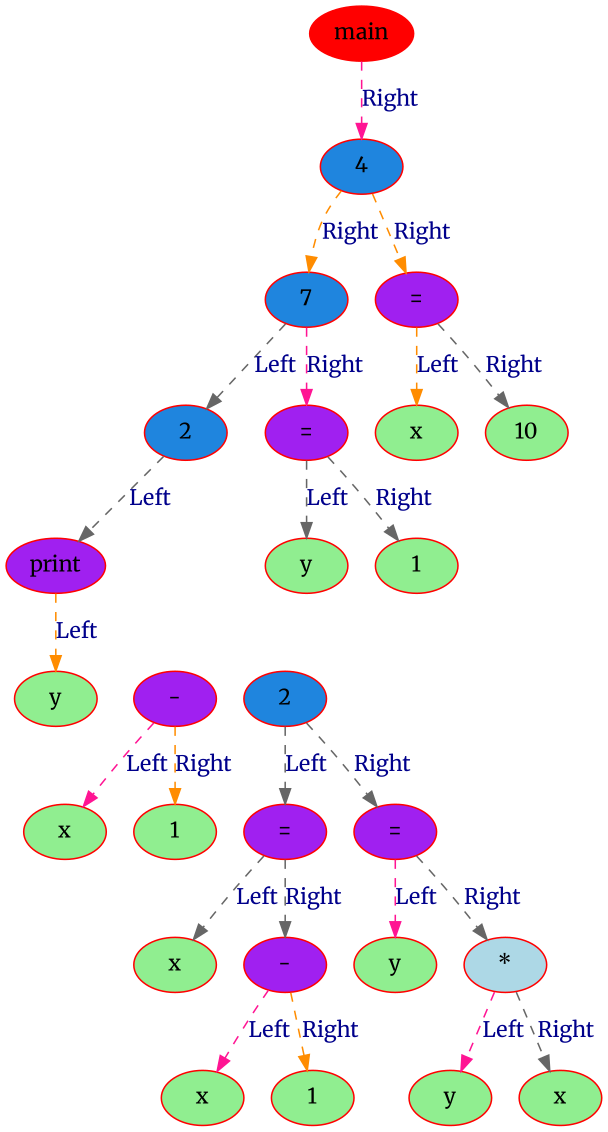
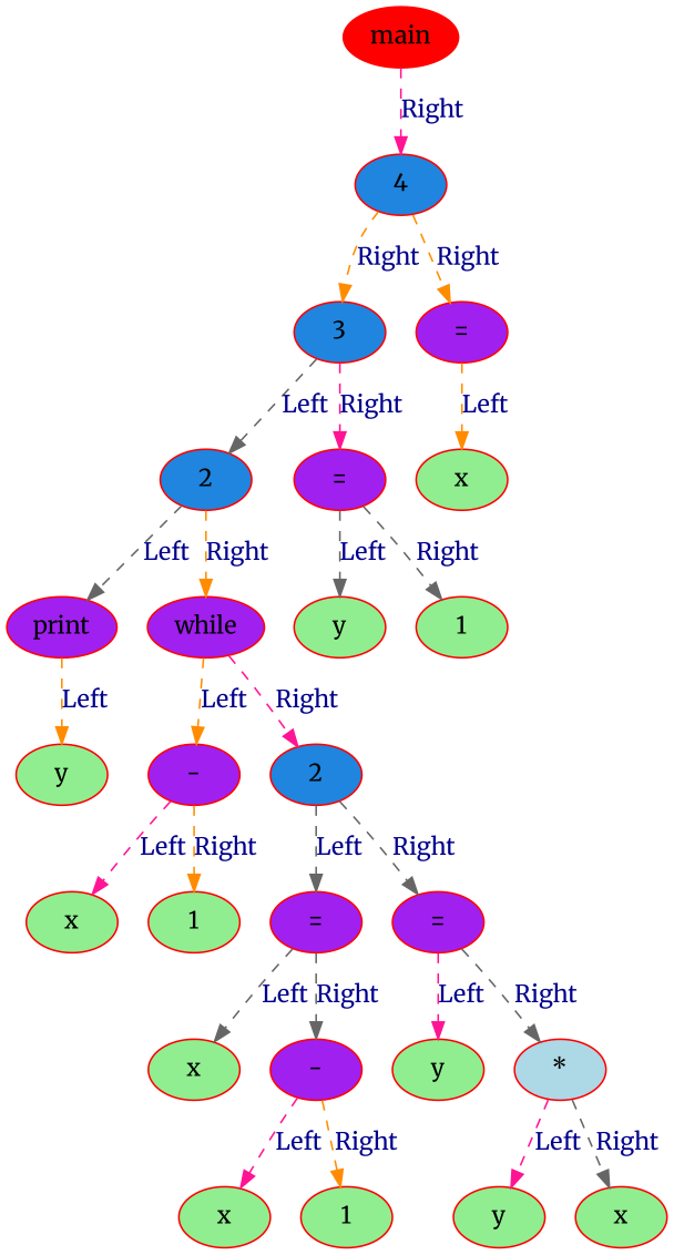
  digraph {
    fontname=Merriweather
    node [color=Red fillcolor=lightgreen fontname=Merriweather shape=ellipse style=filled]
    edge [color=gray40 fontcolor=darkblue fontname=Merriweather style=dashed]
    n1 [label=y]
    n2 [fillcolor=purple label=print]
    n3 [fillcolor="#1F85DE" label=2]
+   n4 [fillcolor=purple label=while]
    n5 [fillcolor=purple label="-"]
    n6 [fillcolor="#1F85DE" label=2]
    n7 [label=x]
    n8 [label=1]
    n9 [fillcolor=purple label="="]
    n10 [fillcolor=purple label="="]
    n11 [label=x]
    n12 [fillcolor=purple label="-"]
    n13 [label=x]
    n14 [label=1]
    n15 [label=y]
    n16 [fillcolor=lightblue label="*"]
    n17 [label=y]
    n18 [label=x]
-   n19 [fillcolor="#1F85DE" label=7]
+   n19 [fillcolor="#1F85DE" label=3]
    n20 [fillcolor=purple label="="]
    n21 [label=y]
    n22 [label=1]
    n23 [fillcolor="#1F85DE" label=4]
    n24 [fillcolor=purple label="="]
    n25 [label=x]
-   n26 [label=10]
    n27 [fillcolor=red label=main]
    n2 -> n1 [color=darkorange label=Left]
    n3 -> n2 [label=Left]
+   n3 -> n4 [color=darkorange label=Right]
+   n4 -> n5 [color=darkorange label=Left]
+   n4 -> n6 [color=deeppink label=Right]
    n5 -> n7 [color=deeppink label=Left]
    n5 -> n8 [color=darkorange label=Right]
    n6 -> n9 [label=Left]
    n6 -> n10 [label=Right]
    n9 -> n11 [label=Left]
    n9 -> n12 [label=Right]
    n10 -> n15 [color=deeppink label=Left]
    n10 -> n16 [label=Right]
    n12 -> n13 [color=deeppink label=Left]
    n12 -> n14 [color=darkorange label=Right]
    n16 -> n17 [color=deeppink label=Left]
    n16 -> n18 [label=Right]
    n19 -> n3 [label=Left]
    n19 -> n20 [color=deeppink label=Right]
    n20 -> n21 [label=Left]
    n20 -> n22 [label=Right]
    n23 -> n19 [color=darkorange label=Right]
    n23 -> n24 [color=darkorange label=Right]
    n24 -> n25 [color=darkorange label=Left]
-   n24 -> n26 [label=Right]
    n27 -> n23 [color=deeppink label=Right]
  }
